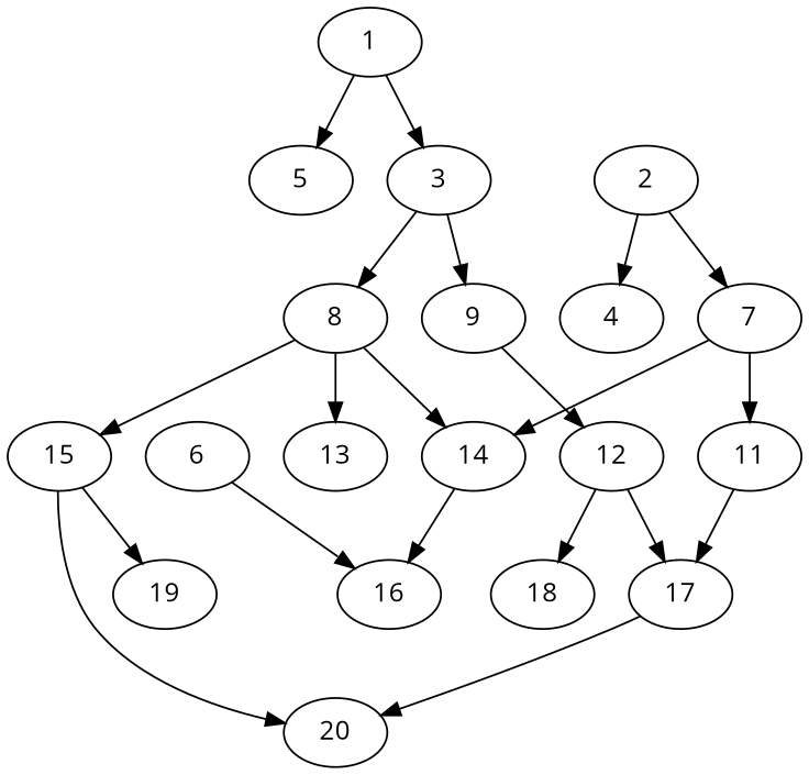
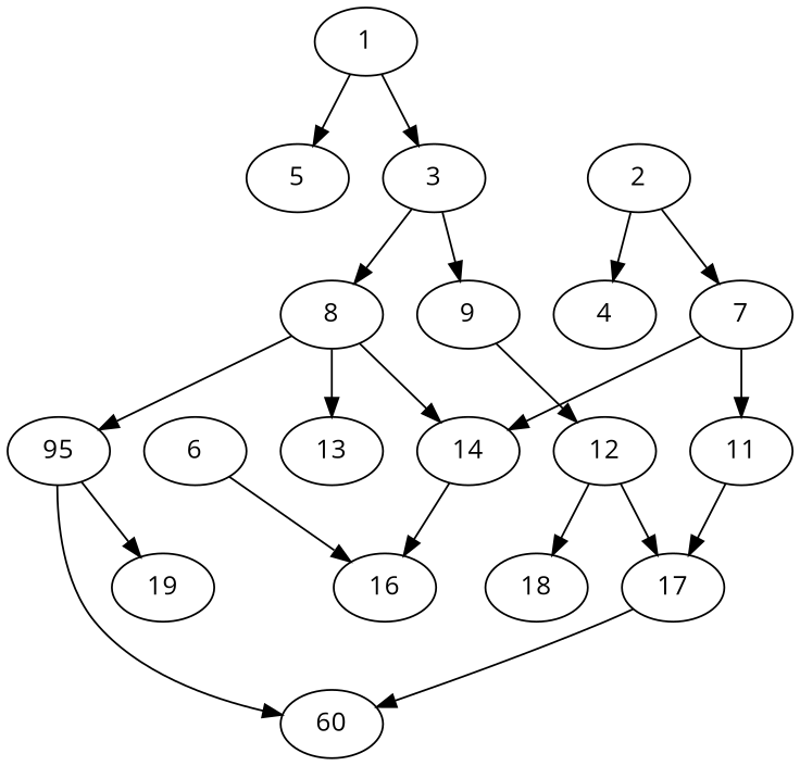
  digraph {
    fontname="Open Sans"
    node [fontname="Open Sans"]
    edge [fontname="Open Sans"]
    1 [alpha=40.70]
    3 [alpha=32.09]
    5 [alpha=36.33]
    8 [alpha=45.31]
    9 [alpha=41.26]
    14 [alpha=27.35]
    13 [alpha=23.25]
-   15 [alpha=45.61]
+   15 [alpha=45.61 label=95]
    12 [alpha=28.17]
    2 [alpha=37.81]
    4 [alpha=49.57]
    7 [alpha=47.91]
    6 [alpha=43.27]
    16 [alpha=35.26]
    11 [alpha=28.84]
    17 [alpha=25.07]
    19 [alpha=26.05]
-   20 [alpha=28.27]
+   20 [alpha=28.27 label=60]
    18 [alpha=34.33]
    1 -> 3
    1 -> 5
    3 -> 8
    3 -> 9
    8 -> 14
    8 -> 13
    8 -> 15
    9 -> 12
    14 -> 16
    15 -> 19
    15 -> 20
    12 -> 17
    12 -> 18
    2 -> 4
    2 -> 7
    7 -> 14
    7 -> 11
    6 -> 16
    11 -> 17
    17 -> 20
  }
